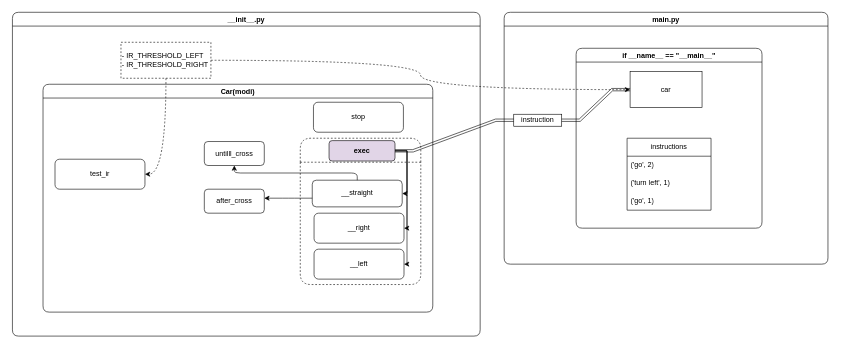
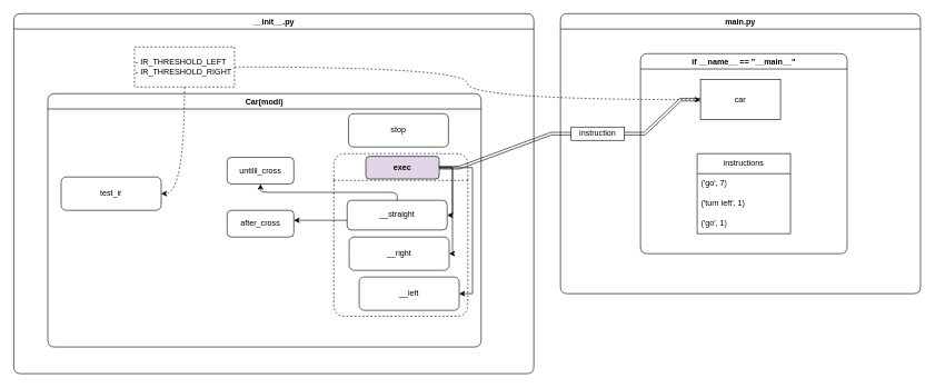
  <mxCell id="0" />
  <mxCell id="1" parent="0" />
  <mxCell id="2" value="Car(modi)" style="swimlane;rounded=1;" vertex="1" parent="1"><mxGeometry x="71" y="140" width="650" height="380" as="geometry" /></mxCell>
  <mxCell id="3" value="stop" style="rounded=1;whiteSpace=wrap;html=1;" vertex="1" parent="2"><mxGeometry x="451" y="30" width="150" height="50" as="geometry" /></mxCell>
  <mxCell id="4" value="test_ir" style="rounded=1;whiteSpace=wrap;html=1;" vertex="1" parent="2"><mxGeometry x="20" y="125" width="150" height="50" as="geometry" /></mxCell>
  <mxCell id="5" value="" style="group;rounded=1;" vertex="1" connectable="0" parent="2"><mxGeometry x="429" y="90" width="201" height="244" as="geometry" /></mxCell>
  <mxCell id="6" value="__right" style="rounded=1;whiteSpace=wrap;html=1;" vertex="1" parent="5"><mxGeometry x="23" y="125" width="150" height="50" as="geometry" /></mxCell>
- <mxCell id="7" value="__left" style="rounded=1;whiteSpace=wrap;html=1;" vertex="1" parent="5"><mxGeometry x="23" y="185" width="150" height="50" as="geometry" /></mxCell>
+ <mxCell id="7" value="__left" style="rounded=1;whiteSpace=wrap;html=1;" vertex="1" parent="5"><mxGeometry x="38" y="185" width="150" height="50" as="geometry" /></mxCell>
  <mxCell id="8" value="" style="swimlane;whiteSpace=wrap;html=1;dashed=1;startSize=40;swimlaneLine=1;rounded=1;" vertex="1" parent="5"><mxGeometry width="201" height="244" as="geometry" /></mxCell>
  <mxCell id="9" value="exec" style="rounded=1;whiteSpace=wrap;html=1;swimlaneLine=1;fontStyle=1;fillColor=#e1d5e7;" vertex="1" parent="8"><mxGeometry x="48" y="4" width="110" height="34" as="geometry" /></mxCell>
  <mxCell id="10" value="untilll_cross" style="whiteSpace=wrap;html=1;rounded=1;" vertex="1" parent="8"><mxGeometry x="-160" y="5.5" width="100" height="40" as="geometry" /></mxCell>
  <mxCell id="11" value="__straight" style="whiteSpace=wrap;html=1;rounded=1;" vertex="1" parent="8"><mxGeometry x="20" y="70" width="150" height="44.5" as="geometry" /></mxCell>
  <mxCell id="12" value="" style="edgeStyle=elbowEdgeStyle;elbow=vertical;html=1;rounded=1;curved=0;sourcePerimeterSpacing=0;targetPerimeterSpacing=0;startSize=6;endSize=6;" edge="1" parent="8" source="11" target="10"><mxGeometry relative="1" as="geometry" /></mxCell>
  <mxCell id="13" style="edgeStyle=orthogonalEdgeStyle;rounded=0;orthogonalLoop=1;jettySize=auto;html=1;exitX=1;exitY=0.5;exitDx=0;exitDy=0;entryX=1;entryY=0.5;entryDx=0;entryDy=0;" edge="1" parent="8" source="9" target="11"><mxGeometry relative="1" as="geometry"><mxPoint x="178" y="41" as="sourcePoint" /><mxPoint x="193" y="230" as="targetPoint" /></mxGeometry></mxCell>
  <mxCell id="14" style="edgeStyle=orthogonalEdgeStyle;rounded=0;orthogonalLoop=1;jettySize=auto;html=1;exitX=1;exitY=0.5;exitDx=0;exitDy=0;entryX=1;entryY=0.5;entryDx=0;entryDy=0;" edge="1" parent="5" source="9" target="7"><mxGeometry relative="1" as="geometry" /></mxCell>
  <mxCell id="15" style="edgeStyle=orthogonalEdgeStyle;rounded=0;orthogonalLoop=1;jettySize=auto;html=1;exitX=1;exitY=0.5;exitDx=0;exitDy=0;entryX=1;entryY=0.5;entryDx=0;entryDy=0;" edge="1" parent="5" source="9" target="6"><mxGeometry relative="1" as="geometry"><mxPoint x="168" y="31" as="sourcePoint" /><mxPoint x="183" y="220" as="targetPoint" /></mxGeometry></mxCell>
  <mxCell id="16" value="- IR_THRESHOLD_LEFT&lt;br style=&quot;border-color: var(--border-color);&quot;&gt;&lt;span style=&quot;&quot;&gt;- IR_THRESHOLD_RIGHT&lt;/span&gt;" style="rounded=0;whiteSpace=wrap;html=1;dashed=1;align=left;" vertex="1" parent="1"><mxGeometry x="201" y="70" width="150" height="60" as="geometry" /></mxCell>
  <mxCell id="17" style="edgeStyle=orthogonalEdgeStyle;rounded=0;orthogonalLoop=1;jettySize=auto;html=1;dashed=1;strokeColor=default;curved=1;" edge="1" parent="1" source="16" target="23"><mxGeometry relative="1" as="geometry"><mxPoint x="376" y="303" as="targetPoint" /></mxGeometry></mxCell>
  <mxCell id="18" style="edgeStyle=orthogonalEdgeStyle;rounded=0;orthogonalLoop=1;jettySize=auto;html=1;entryX=1;entryY=0.5;entryDx=0;entryDy=0;dashed=1;curved=1;" edge="1" parent="1" source="16" target="4"><mxGeometry relative="1" as="geometry" /></mxCell>
  <mxCell id="19" value="__init__.py" style="swimlane;whiteSpace=wrap;html=1;rounded=1;" vertex="1" parent="1"><mxGeometry x="20" y="20" width="780" height="540" as="geometry" /></mxCell>
  <mxCell id="20" value="after_cross" style="whiteSpace=wrap;html=1;rounded=1;" vertex="1" parent="19"><mxGeometry x="320" y="295" width="100" height="40" as="geometry" /></mxCell>
  <mxCell id="21" value="main.py" style="swimlane;whiteSpace=wrap;html=1;rounded=1;" vertex="1" parent="1"><mxGeometry x="840" y="20" width="540" height="420" as="geometry" /></mxCell>
  <mxCell id="22" value="if __name__ == &quot;__main__&quot;" style="swimlane;whiteSpace=wrap;html=1;rounded=1;" vertex="1" parent="21"><mxGeometry x="120" y="60" width="310" height="300" as="geometry" /></mxCell>
  <mxCell id="23" value="car" style="rounded=0;whiteSpace=wrap;html=1;" vertex="1" parent="22"><mxGeometry x="90" y="39" width="120" height="60" as="geometry" /></mxCell>
  <mxCell id="24" value="instructions" style="swimlane;fontStyle=0;childLayout=stackLayout;horizontal=1;startSize=30;horizontalStack=0;resizeParent=1;resizeParentMax=0;resizeLast=0;collapsible=1;marginBottom=0;whiteSpace=wrap;html=1;" vertex="1" parent="22"><mxGeometry x="85" y="150" width="140" height="120" as="geometry" /></mxCell>
- <mxCell id="25" value="('go', 2)" style="text;strokeColor=none;fillColor=none;align=left;verticalAlign=middle;spacingLeft=4;spacingRight=4;overflow=hidden;points=[[0,0.5],[1,0.5]];portConstraint=eastwest;rotatable=0;whiteSpace=wrap;html=1;" vertex="1" parent="24"><mxGeometry y="30" width="140" height="30" as="geometry" /></mxCell>
+ <mxCell id="25" value="('go', 7)" style="text;strokeColor=none;fillColor=none;align=left;verticalAlign=middle;spacingLeft=4;spacingRight=4;overflow=hidden;points=[[0,0.5],[1,0.5]];portConstraint=eastwest;rotatable=0;whiteSpace=wrap;html=1;" vertex="1" parent="24"><mxGeometry y="30" width="140" height="30" as="geometry" /></mxCell>
  <mxCell id="26" value="('turn left', 1)" style="text;strokeColor=none;fillColor=none;align=left;verticalAlign=middle;spacingLeft=4;spacingRight=4;overflow=hidden;points=[[0,0.5],[1,0.5]];portConstraint=eastwest;rotatable=0;whiteSpace=wrap;html=1;" vertex="1" parent="24"><mxGeometry y="60" width="140" height="30" as="geometry" /></mxCell>
  <mxCell id="27" value="('go', 1)" style="text;strokeColor=none;fillColor=none;align=left;verticalAlign=middle;spacingLeft=4;spacingRight=4;overflow=hidden;points=[[0,0.5],[1,0.5]];portConstraint=eastwest;rotatable=0;whiteSpace=wrap;html=1;" vertex="1" parent="24"><mxGeometry y="90" width="140" height="30" as="geometry" /></mxCell>
  <mxCell id="28" value="instruction" style="rounded=0;whiteSpace=wrap;html=1;rotation=0;" vertex="1" parent="21"><mxGeometry x="16" y="170" width="80" height="20" as="geometry" /></mxCell>
  <mxCell id="29" style="edgeStyle=entityRelationEdgeStyle;rounded=0;orthogonalLoop=1;jettySize=auto;html=1;entryX=0;entryY=0.5;entryDx=0;entryDy=0;shape=link;" edge="1" parent="21" source="28" target="23"><mxGeometry relative="1" as="geometry"><Array as="points" /></mxGeometry></mxCell>
  <mxCell id="30" value="" style="edgeStyle=elbowEdgeStyle;elbow=vertical;html=1;rounded=1;curved=0;sourcePerimeterSpacing=0;targetPerimeterSpacing=0;startSize=6;endSize=6;" edge="1" parent="1" source="11" target="20"><mxGeometry relative="1" as="geometry" /></mxCell>
  <mxCell id="31" value="" style="edgeStyle=entityRelationEdgeStyle;rounded=0;orthogonalLoop=1;jettySize=auto;html=1;entryX=0;entryY=0.5;entryDx=0;entryDy=0;shape=link;" edge="1" parent="1" source="9" target="28"><mxGeometry relative="1" as="geometry"><mxPoint x="658" y="251" as="sourcePoint" /><mxPoint x="1130" y="238" as="targetPoint" /><Array as="points"><mxPoint x="890" y="280" /></Array></mxGeometry></mxCell>
